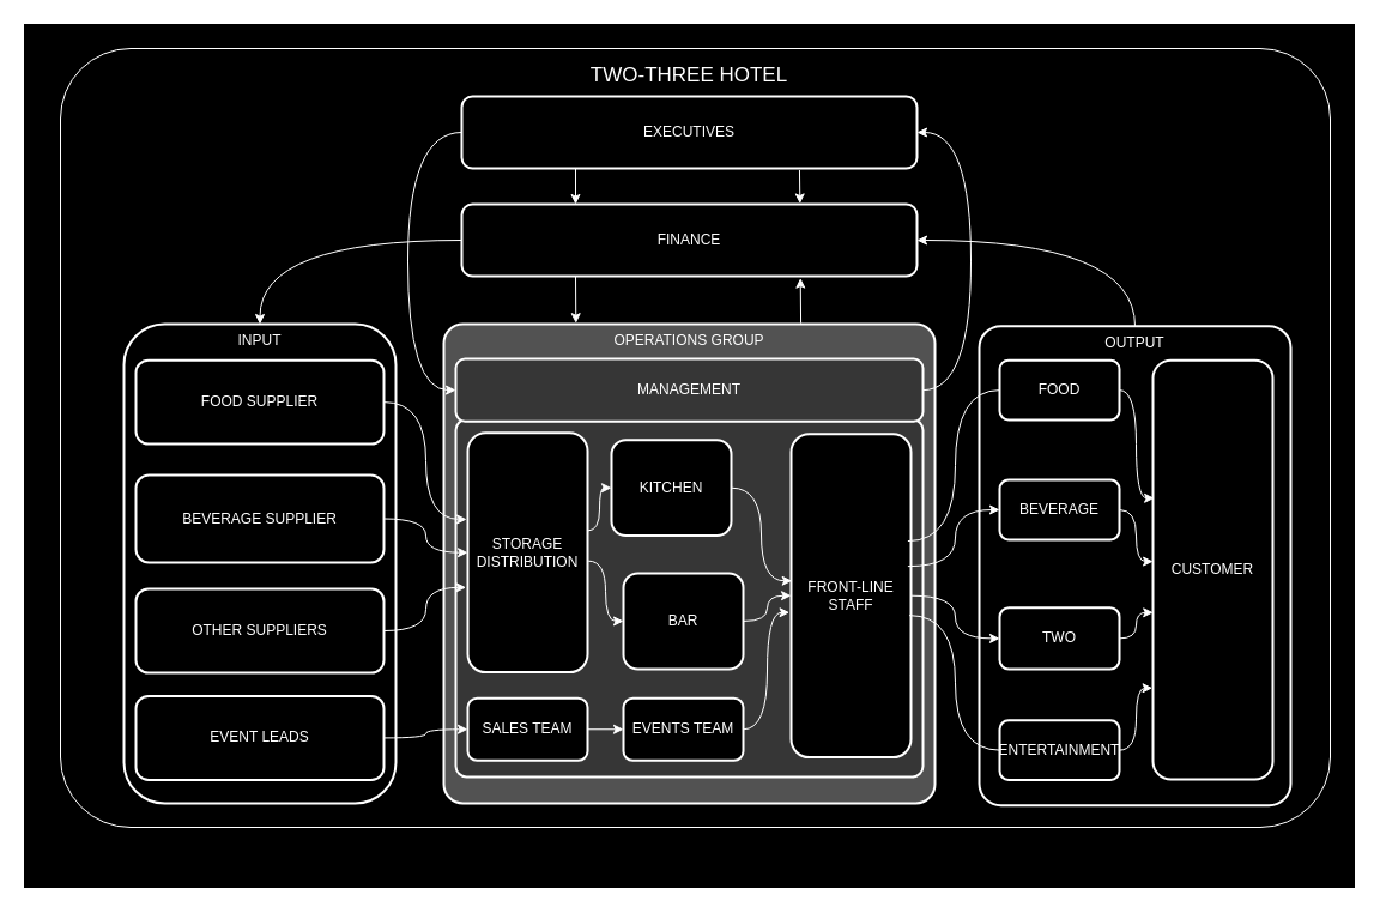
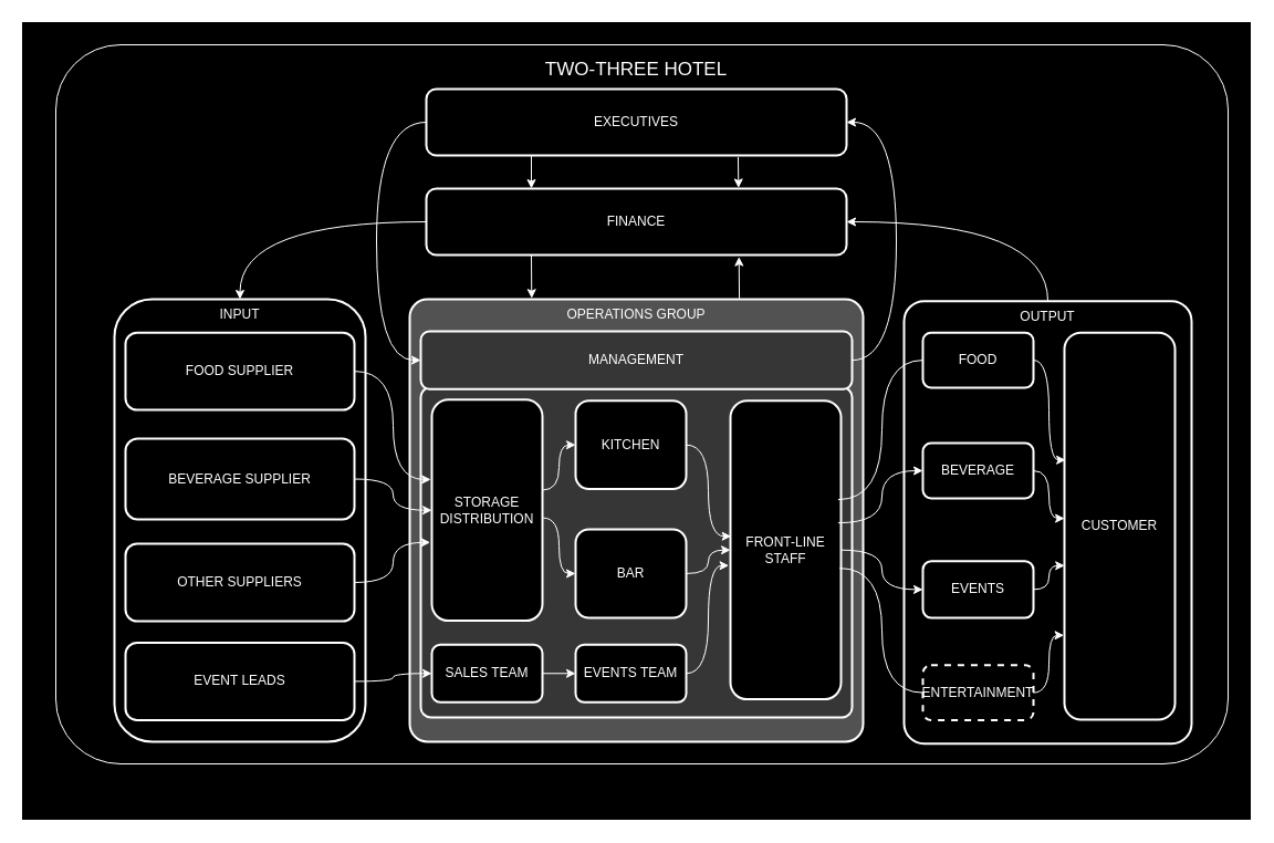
  <mxCell id="0" />
  <mxCell id="1" parent="0" />
  <mxCell id="2" value="" style="rounded=0;whiteSpace=wrap;html=1;fillColor=#000000;gradientColor=#000000;fillStyle=auto;" vertex="1" parent="1"><mxGeometry x="20" y="20" width="1110" height="720" as="geometry" /></mxCell>
  <mxCell id="3" value="" style="rounded=1;whiteSpace=wrap;html=1;fillColor=#000000;strokeColor=#FFFFFF;shadow=0;glass=0;arcSize=9;" vertex="1" parent="1"><mxGeometry x="50" y="40" width="1060" height="650" as="geometry" /></mxCell>
  <mxCell id="4" value="OUTPUT" style="rounded=1;whiteSpace=wrap;html=1;strokeWidth=2;fillWeight=4;hachureGap=8;hachureAngle=45;fillColor=#000000;strokeColor=#FFFFFF;fontColor=#FFFFFF;verticalAlign=top;arcSize=7;" vertex="1" parent="1"><mxGeometry x="817" y="271.69" width="260" height="400" as="geometry" /></mxCell>
  <mxCell id="5" value="INPUT" style="rounded=1;whiteSpace=wrap;html=1;strokeWidth=2;fillWeight=4;hachureGap=8;hachureAngle=45;fillColor=#000000;strokeColor=#FFFFFF;fontColor=#FFFFFF;verticalAlign=top;" vertex="1" parent="1"><mxGeometry x="103" y="270" width="227" height="400" as="geometry" /></mxCell>
  <mxCell id="6" value="CUSTOMER" style="rounded=1;whiteSpace=wrap;html=1;strokeWidth=2;fillWeight=4;hachureGap=8;hachureAngle=45;fillColor=#000000;strokeColor=#FFFFFF;fontColor=#FFFFFF;" vertex="1" parent="1"><mxGeometry x="962" y="300.21" width="100" height="349.79" as="geometry" /></mxCell>
  <mxCell id="7" value="FOOD" style="rounded=1;whiteSpace=wrap;html=1;strokeWidth=2;fillWeight=4;hachureGap=8;hachureAngle=45;fillColor=#000000;strokeColor=#FFFFFF;fontColor=#FFFFFF;" vertex="1" parent="1"><mxGeometry x="834" y="300.21" width="100" height="49.79" as="geometry" /></mxCell>
  <mxCell id="8" value="BEVERAGE" style="rounded=1;whiteSpace=wrap;html=1;strokeWidth=2;fillWeight=4;hachureGap=8;hachureAngle=45;fillColor=#000000;strokeColor=#FFFFFF;fontColor=#FFFFFF;" vertex="1" parent="1"><mxGeometry x="834" y="400" width="100" height="50" as="geometry" /></mxCell>
- <mxCell id="9" value="ENTERTAINMENT" style="rounded=1;whiteSpace=wrap;html=1;strokeWidth=2;fillWeight=4;hachureGap=8;hachureAngle=45;fillColor=#000000;strokeColor=#FFFFFF;fontColor=#FFFFFF;" vertex="1" parent="1"><mxGeometry x="834" y="600.84" width="100" height="49.58" as="geometry" /></mxCell>
- <mxCell id="10" value="TWO" style="rounded=1;whiteSpace=wrap;html=1;strokeWidth=2;fillWeight=4;hachureGap=8;hachureAngle=45;fillColor=#000000;strokeColor=#FFFFFF;fontColor=#FFFFFF;" vertex="1" parent="1"><mxGeometry x="834" y="506.8" width="100" height="51.15" as="geometry" /></mxCell>
+ <mxCell id="9" value="ENTERTAINMENT" style="rounded=1;whiteSpace=wrap;html=1;strokeWidth=2;fillWeight=4;hachureGap=8;hachureAngle=45;fillColor=#000000;strokeColor=#FFFFFF;fontColor=#FFFFFF;dashed=1;" vertex="1" parent="1"><mxGeometry x="834" y="600.84" width="100" height="49.58" as="geometry" /></mxCell>
+ <mxCell id="10" value="EVENTS" style="rounded=1;whiteSpace=wrap;html=1;strokeWidth=2;fillWeight=4;hachureGap=8;hachureAngle=45;fillColor=#000000;strokeColor=#FFFFFF;fontColor=#FFFFFF;" vertex="1" parent="1"><mxGeometry x="834" y="506.8" width="100" height="51.15" as="geometry" /></mxCell>
  <mxCell id="11" value="TWO-THREE HOTEL" style="rounded=1;whiteSpace=wrap;html=1;strokeWidth=2;fillWeight=4;hachureGap=8;hachureAngle=45;fillColor=#000000;strokeColor=none;fontColor=#FFFFFF;fontSize=17;" vertex="1" parent="1"><mxGeometry x="481.88" y="50" width="186.25" height="26.14" as="geometry" /></mxCell>
  <mxCell id="12" value="FOOD SUPPLIER" style="rounded=1;whiteSpace=wrap;html=1;strokeWidth=2;fillWeight=4;hachureGap=8;hachureAngle=45;fillColor=#000000;strokeColor=#FFFFFF;fontColor=#FFFFFF;" vertex="1" parent="1"><mxGeometry x="113" y="300.21" width="207" height="69.79" as="geometry" /></mxCell>
  <mxCell id="13" value="EVENT LEADS" style="rounded=1;whiteSpace=wrap;html=1;strokeWidth=2;fillWeight=4;hachureGap=8;hachureAngle=45;fillColor=#000000;strokeColor=#FFFFFF;fontColor=#FFFFFF;" vertex="1" parent="1"><mxGeometry x="113" y="580.42" width="207" height="70" as="geometry" /></mxCell>
  <mxCell id="14" value="OTHER SUPPLIERS" style="rounded=1;whiteSpace=wrap;html=1;strokeWidth=2;fillWeight=4;hachureGap=8;hachureAngle=45;fillColor=#000000;strokeColor=#FFFFFF;fontColor=#FFFFFF;" vertex="1" parent="1"><mxGeometry x="113" y="491" width="207" height="70" as="geometry" /></mxCell>
  <mxCell id="15" value="BEVERAGE SUPPLIER" style="rounded=1;whiteSpace=wrap;html=1;strokeWidth=2;fillWeight=4;hachureGap=8;hachureAngle=45;fillColor=#000000;strokeColor=#FFFFFF;fontColor=#FFFFFF;" vertex="1" parent="1"><mxGeometry x="113" y="396" width="207" height="73" as="geometry" /></mxCell>
  <mxCell id="16" value="OPERATIONS GROUP" style="rounded=1;whiteSpace=wrap;html=1;strokeWidth=2;fillWeight=4;hachureGap=8;hachureAngle=45;fillColor=#525252;strokeColor=#FFFFFF;fontColor=#FFFFFF;verticalAlign=top;arcSize=4;" vertex="1" parent="1"><mxGeometry x="370" y="270" width="410" height="400" as="geometry" /></mxCell>
  <mxCell id="17" value="MANAGEMENT" style="rounded=1;whiteSpace=wrap;html=1;strokeWidth=2;fillWeight=4;hachureGap=8;hachureAngle=45;fillColor=#363636;strokeColor=#FFFFFF;fontColor=#FFFFFF;arcSize=3;" vertex="1" parent="1"><mxGeometry x="380" y="349.58" width="390" height="298.34" as="geometry" /></mxCell>
  <mxCell id="18" value="STORAGE DISTRIBUTION" style="rounded=1;whiteSpace=wrap;html=1;strokeWidth=2;fillWeight=4;hachureGap=8;hachureAngle=45;fillColor=#000000;strokeColor=#FFFFFF;fontColor=#FFFFFF;" vertex="1" parent="1"><mxGeometry x="390" y="360.79" width="100" height="199.79" as="geometry" /></mxCell>
  <mxCell id="19" value="SALES TEAM" style="rounded=1;whiteSpace=wrap;html=1;strokeWidth=2;fillWeight=4;hachureGap=8;hachureAngle=45;fillColor=#000000;strokeColor=#FFFFFF;fontColor=#FFFFFF;" vertex="1" parent="1"><mxGeometry x="390" y="582.21" width="100" height="52.08" as="geometry" /></mxCell>
  <mxCell id="20" value="" style="endArrow=classic;html=1;rounded=0;exitX=1;exitY=0.5;exitDx=0;exitDy=0;entryX=-0.009;entryY=0.361;entryDx=0;entryDy=0;strokeColor=#FFFFFF;edgeStyle=orthogonalEdgeStyle;entryPerimeter=0;curved=1;" edge="1" parent="1" source="12" target="18"><mxGeometry width="50" height="50" relative="1" as="geometry"><mxPoint x="520" y="260" as="sourcePoint" /><mxPoint x="570" y="210" as="targetPoint" /></mxGeometry></mxCell>
  <mxCell id="21" value="" style="endArrow=classic;html=1;rounded=0;strokeColor=#FFFFFF;edgeStyle=orthogonalEdgeStyle;curved=1;" edge="1" parent="1" source="15" target="18"><mxGeometry width="50" height="50" relative="1" as="geometry"><mxPoint x="230" y="155" as="sourcePoint" /><mxPoint x="390" y="240" as="targetPoint" /></mxGeometry></mxCell>
  <mxCell id="22" value="" style="endArrow=classic;html=1;rounded=0;entryX=-0.014;entryY=0.646;entryDx=0;entryDy=0;strokeColor=#FFFFFF;exitX=1;exitY=0.5;exitDx=0;exitDy=0;edgeStyle=orthogonalEdgeStyle;curved=1;entryPerimeter=0;" edge="1" parent="1" source="14" target="18"><mxGeometry width="50" height="50" relative="1" as="geometry"><mxPoint x="230" y="225" as="sourcePoint" /><mxPoint x="280" y="226" as="targetPoint" /></mxGeometry></mxCell>
  <mxCell id="23" value="" style="endArrow=classic;html=1;rounded=0;strokeColor=#FFFFFF;exitX=1;exitY=0.5;exitDx=0;exitDy=0;entryX=0;entryY=0.5;entryDx=0;entryDy=0;edgeStyle=orthogonalEdgeStyle;curved=1;" edge="1" parent="1" source="13" target="19"><mxGeometry width="50" height="50" relative="1" as="geometry"><mxPoint x="230" y="225" as="sourcePoint" /><mxPoint x="280" y="226" as="targetPoint" /></mxGeometry></mxCell>
- <mxCell id="24" value="KITCHEN" style="rounded=1;whiteSpace=wrap;html=1;strokeWidth=2;fillWeight=4;hachureGap=8;hachureAngle=45;fillColor=#000000;strokeColor=#FFFFFF;fontColor=#FFFFFF;" vertex="1" parent="1"><mxGeometry x="510" y="366.79" width="100" height="79.79" as="geometry" /></mxCell>
+ <mxCell id="24" value="KITCHEN" style="rounded=1;whiteSpace=wrap;html=1;strokeWidth=2;fillWeight=4;hachureGap=8;hachureAngle=45;fillColor=#000000;strokeColor=#FFFFFF;fontColor=#FFFFFF;" vertex="1" parent="1"><mxGeometry x="520" y="361.79" width="100" height="79.79" as="geometry" /></mxCell>
  <mxCell id="25" value="BAR" style="rounded=1;whiteSpace=wrap;html=1;strokeWidth=2;fillWeight=4;hachureGap=8;hachureAngle=45;fillColor=#000000;strokeColor=#FFFFFF;fontColor=#FFFFFF;" vertex="1" parent="1"><mxGeometry x="520" y="477.95" width="100" height="80" as="geometry" /></mxCell>
  <mxCell id="26" value="FRONT-LINE STAFF" style="rounded=1;whiteSpace=wrap;html=1;strokeWidth=2;fillWeight=4;hachureGap=8;hachureAngle=45;fillColor=#000000;strokeColor=#FFFFFF;fontColor=#FFFFFF;" vertex="1" parent="1"><mxGeometry x="660" y="361.79" width="100" height="269.79" as="geometry" /></mxCell>
  <mxCell id="27" value="EVENTS TEAM" style="rounded=1;whiteSpace=wrap;html=1;strokeWidth=2;fillWeight=4;hachureGap=8;hachureAngle=45;fillColor=#000000;strokeColor=#FFFFFF;fontColor=#FFFFFF;" vertex="1" parent="1"><mxGeometry x="520" y="582.21" width="100" height="52.08" as="geometry" /></mxCell>
  <mxCell id="28" value="" style="endArrow=classic;html=1;rounded=0;entryX=0;entryY=0.5;entryDx=0;entryDy=0;strokeColor=#FFFFFF;exitX=1.007;exitY=0.535;exitDx=0;exitDy=0;exitPerimeter=0;edgeStyle=orthogonalEdgeStyle;curved=1;" edge="1" parent="1" source="18" target="25"><mxGeometry width="50" height="50" relative="1" as="geometry"><mxPoint x="230" y="225" as="sourcePoint" /><mxPoint x="270" y="226" as="targetPoint" /></mxGeometry></mxCell>
  <mxCell id="29" value="" style="endArrow=classic;html=1;rounded=0;entryX=0;entryY=0.5;entryDx=0;entryDy=0;strokeColor=#FFFFFF;exitX=1;exitY=0.409;exitDx=0;exitDy=0;exitPerimeter=0;edgeStyle=orthogonalEdgeStyle;curved=1;" edge="1" parent="1" source="18" target="24"><mxGeometry width="50" height="50" relative="1" as="geometry"><mxPoint x="371" y="237" as="sourcePoint" /><mxPoint x="400" y="285" as="targetPoint" /></mxGeometry></mxCell>
  <mxCell id="30" value="" style="endArrow=classic;html=1;rounded=0;entryX=0.007;entryY=0.454;entryDx=0;entryDy=0;strokeColor=#FFFFFF;exitX=1;exitY=0.5;exitDx=0;exitDy=0;edgeStyle=orthogonalEdgeStyle;curved=1;entryPerimeter=0;" edge="1" parent="1" source="24" target="26"><mxGeometry width="50" height="50" relative="1" as="geometry"><mxPoint x="370" y="212" as="sourcePoint" /><mxPoint x="400" y="170" as="targetPoint" /></mxGeometry></mxCell>
  <mxCell id="31" value="" style="endArrow=classic;html=1;rounded=0;entryX=0;entryY=0.5;entryDx=0;entryDy=0;strokeColor=#FFFFFF;exitX=1;exitY=0.5;exitDx=0;exitDy=0;edgeStyle=orthogonalEdgeStyle;curved=1;" edge="1" parent="1" source="25" target="26"><mxGeometry width="50" height="50" relative="1" as="geometry"><mxPoint x="500" y="170" as="sourcePoint" /><mxPoint x="541" y="253" as="targetPoint" /></mxGeometry></mxCell>
  <mxCell id="32" value="" style="endArrow=classic;html=1;rounded=0;entryX=-0.014;entryY=0.552;entryDx=0;entryDy=0;strokeColor=#FFFFFF;exitX=1;exitY=0.5;exitDx=0;exitDy=0;edgeStyle=orthogonalEdgeStyle;curved=1;entryPerimeter=0;" edge="1" parent="1" source="27" target="26"><mxGeometry width="50" height="50" relative="1" as="geometry"><mxPoint x="500" y="286" as="sourcePoint" /><mxPoint x="540" y="265" as="targetPoint" /></mxGeometry></mxCell>
  <mxCell id="33" value="MANAGEMENT" style="rounded=1;whiteSpace=wrap;html=1;strokeWidth=2;fillWeight=4;hachureGap=8;hachureAngle=45;fillColor=#363636;strokeColor=#FFFFFF;fontColor=#FFFFFF;" vertex="1" parent="1"><mxGeometry x="380" y="299.07" width="390" height="52.08" as="geometry" /></mxCell>
  <mxCell id="34" value="FINANCE" style="rounded=1;whiteSpace=wrap;html=1;strokeWidth=2;fillWeight=4;hachureGap=8;hachureAngle=45;fillColor=#000000;strokeColor=#FFFFFF;fontColor=#FFFFFF;" vertex="1" parent="1"><mxGeometry x="385" y="170" width="380" height="60" as="geometry" /></mxCell>
  <mxCell id="35" value="EXECUTIVES" style="rounded=1;whiteSpace=wrap;html=1;strokeWidth=2;fillWeight=4;hachureGap=8;hachureAngle=45;fillColor=#000000;strokeColor=#FFFFFF;fontColor=#FFFFFF;" vertex="1" parent="1"><mxGeometry x="385" y="80" width="380" height="60" as="geometry" /></mxCell>
  <mxCell id="36" value="" style="endArrow=classic;html=1;rounded=0;exitX=1;exitY=0.5;exitDx=0;exitDy=0;entryX=0;entryY=0.5;entryDx=0;entryDy=0;strokeColor=#FFFFFF;" edge="1" parent="1" source="19" target="27"><mxGeometry width="50" height="50" relative="1" as="geometry"><mxPoint x="460" y="300" as="sourcePoint" /><mxPoint x="510" y="250" as="targetPoint" /></mxGeometry></mxCell>
  <mxCell id="37" value="" style="endArrow=classic;html=1;rounded=0;entryX=0.269;entryY=-0.002;entryDx=0;entryDy=0;strokeColor=#FFFFFF;entryPerimeter=0;" edge="1" parent="1" target="16"><mxGeometry width="50" height="50" relative="1" as="geometry"><mxPoint x="480" y="230" as="sourcePoint" /><mxPoint x="540" y="448" as="targetPoint" /></mxGeometry></mxCell>
  <mxCell id="38" value="" style="endArrow=none;html=1;rounded=0;exitX=0.974;exitY=0.331;exitDx=0;exitDy=0;entryX=0;entryY=0.5;entryDx=0;entryDy=0;strokeColor=#FFFFFF;exitPerimeter=0;edgeStyle=orthogonalEdgeStyle;curved=1;" edge="1" parent="1" source="26" target="7"><mxGeometry width="50" height="50" relative="1" as="geometry"><mxPoint x="490" y="160" as="sourcePoint" /><mxPoint x="483" y="680" as="targetPoint" /></mxGeometry></mxCell>
  <mxCell id="39" value="" style="endArrow=none;html=1;rounded=0;exitX=0.986;exitY=0.561;exitDx=0;exitDy=0;entryX=0;entryY=0.5;entryDx=0;entryDy=0;strokeColor=#FFFFFF;exitPerimeter=0;edgeStyle=orthogonalEdgeStyle;curved=1;" edge="1" parent="1" source="26" target="9"><mxGeometry width="50" height="50" relative="1" as="geometry"><mxPoint x="767" y="461" as="sourcePoint" /><mxPoint x="844" y="335" as="targetPoint" /></mxGeometry></mxCell>
  <mxCell id="40" value="" style="endArrow=classic;html=1;rounded=0;exitX=1;exitY=0.5;exitDx=0;exitDy=0;entryX=0;entryY=0.5;entryDx=0;entryDy=0;strokeColor=#FFFFFF;edgeStyle=orthogonalEdgeStyle;curved=1;" edge="1" parent="1" source="26" target="10"><mxGeometry width="50" height="50" relative="1" as="geometry"><mxPoint x="769" y="523" as="sourcePoint" /><mxPoint x="844" y="555" as="targetPoint" /></mxGeometry></mxCell>
  <mxCell id="41" value="" style="endArrow=classic;html=1;rounded=0;exitX=0.974;exitY=0.409;exitDx=0;exitDy=0;entryX=0;entryY=0.5;entryDx=0;entryDy=0;strokeColor=#FFFFFF;exitPerimeter=0;edgeStyle=orthogonalEdgeStyle;curved=1;" edge="1" parent="1" source="26" target="8"><mxGeometry width="50" height="50" relative="1" as="geometry"><mxPoint x="770" y="507" as="sourcePoint" /><mxPoint x="844" y="483" as="targetPoint" /></mxGeometry></mxCell>
  <mxCell id="42" value="" style="endArrow=classic;html=1;rounded=0;exitX=1;exitY=0.5;exitDx=0;exitDy=0;entryX=0.011;entryY=0.329;entryDx=0;entryDy=0;strokeColor=#FFFFFF;entryPerimeter=0;edgeStyle=orthogonalEdgeStyle;curved=1;" edge="1" parent="1" source="7" target="6"><mxGeometry width="50" height="50" relative="1" as="geometry"><mxPoint x="490" y="160" as="sourcePoint" /><mxPoint x="483" y="680" as="targetPoint" /></mxGeometry></mxCell>
  <mxCell id="43" value="" style="endArrow=classic;html=1;rounded=0;exitX=1;exitY=0.5;exitDx=0;exitDy=0;entryX=0.001;entryY=0.48;entryDx=0;entryDy=0;strokeColor=#FFFFFF;entryPerimeter=0;edgeStyle=orthogonalEdgeStyle;curved=1;" edge="1" parent="1" source="8" target="6"><mxGeometry width="50" height="50" relative="1" as="geometry"><mxPoint x="944" y="335" as="sourcePoint" /><mxPoint x="980" y="390" as="targetPoint" /></mxGeometry></mxCell>
  <mxCell id="44" value="" style="endArrow=classic;html=1;rounded=0;exitX=1;exitY=0.5;exitDx=0;exitDy=0;strokeColor=#FFFFFF;entryX=0.002;entryY=0.602;entryDx=0;entryDy=0;entryPerimeter=0;edgeStyle=orthogonalEdgeStyle;curved=1;" edge="1" parent="1" source="10" target="6"><mxGeometry width="50" height="50" relative="1" as="geometry"><mxPoint x="944" y="435" as="sourcePoint" /><mxPoint x="960" y="450" as="targetPoint" /></mxGeometry></mxCell>
  <mxCell id="45" value="" style="endArrow=classic;html=1;rounded=0;exitX=1;exitY=0.5;exitDx=0;exitDy=0;entryX=-0.004;entryY=0.782;entryDx=0;entryDy=0;strokeColor=#FFFFFF;entryPerimeter=0;edgeStyle=orthogonalEdgeStyle;curved=1;" edge="1" parent="1" source="9" target="6"><mxGeometry width="50" height="50" relative="1" as="geometry"><mxPoint x="490" y="160" as="sourcePoint" /><mxPoint x="483" y="680" as="targetPoint" /></mxGeometry></mxCell>
  <mxCell id="46" value="" style="endArrow=classic;html=1;rounded=0;entryX=0.744;entryY=1.027;entryDx=0;entryDy=0;strokeColor=#FFFFFF;exitX=0.727;exitY=-0.002;exitDx=0;exitDy=0;exitPerimeter=0;entryPerimeter=0;" edge="1" parent="1" source="16" target="34"><mxGeometry width="50" height="50" relative="1" as="geometry"><mxPoint x="490" y="240" as="sourcePoint" /><mxPoint x="490" y="279" as="targetPoint" /></mxGeometry></mxCell>
  <mxCell id="47" value="" style="endArrow=classic;html=1;rounded=0;entryX=0.5;entryY=0;entryDx=0;entryDy=0;strokeColor=#FFFFFF;exitX=0;exitY=0.5;exitDx=0;exitDy=0;edgeStyle=orthogonalEdgeStyle;curved=1;" edge="1" parent="1" source="34" target="5"><mxGeometry width="50" height="50" relative="1" as="geometry"><mxPoint x="490" y="240" as="sourcePoint" /><mxPoint x="490" y="279" as="targetPoint" /><Array as="points"><mxPoint x="217" y="200" /></Array></mxGeometry></mxCell>
  <mxCell id="48" value="" style="endArrow=classic;html=1;rounded=0;entryX=1;entryY=0.5;entryDx=0;entryDy=0;strokeColor=#FFFFFF;exitX=0.5;exitY=0;exitDx=0;exitDy=0;edgeStyle=orthogonalEdgeStyle;curved=1;" edge="1" parent="1" source="4" target="34"><mxGeometry width="50" height="50" relative="1" as="geometry"><mxPoint x="395" y="210" as="sourcePoint" /><mxPoint x="227" y="280" as="targetPoint" /><Array as="points"><mxPoint x="947" y="200" /></Array></mxGeometry></mxCell>
  <mxCell id="49" value="" style="endArrow=classic;html=1;rounded=0;strokeColor=#FFFFFF;exitX=0.25;exitY=1;exitDx=0;exitDy=0;" edge="1" parent="1" source="35"><mxGeometry width="50" height="50" relative="1" as="geometry"><mxPoint x="490" y="240" as="sourcePoint" /><mxPoint x="480" y="170" as="targetPoint" /></mxGeometry></mxCell>
  <mxCell id="50" value="" style="endArrow=classic;html=1;rounded=0;strokeColor=#FFFFFF;exitX=0.742;exitY=1.025;exitDx=0;exitDy=0;entryX=0.743;entryY=-0.009;entryDx=0;entryDy=0;entryPerimeter=0;exitPerimeter=0;" edge="1" parent="1" source="35" target="34"><mxGeometry width="50" height="50" relative="1" as="geometry"><mxPoint x="490" y="150" as="sourcePoint" /><mxPoint x="490" y="180" as="targetPoint" /></mxGeometry></mxCell>
  <mxCell id="51" value="" style="endArrow=classic;html=1;rounded=0;strokeColor=#FFFFFF;exitX=0;exitY=0.5;exitDx=0;exitDy=0;entryX=0;entryY=0.5;entryDx=0;entryDy=0;edgeStyle=orthogonalEdgeStyle;curved=1;" edge="1" parent="1" source="35" target="33"><mxGeometry width="50" height="50" relative="1" as="geometry"><mxPoint x="490" y="150" as="sourcePoint" /><mxPoint x="490" y="180" as="targetPoint" /><Array as="points"><mxPoint x="340" y="110" /><mxPoint x="340" y="325" /></Array></mxGeometry></mxCell>
  <mxCell id="52" value="" style="endArrow=none;html=1;rounded=0;strokeColor=#FFFFFF;exitX=1;exitY=0.5;exitDx=0;exitDy=0;entryX=1;entryY=0.5;entryDx=0;entryDy=0;edgeStyle=orthogonalEdgeStyle;curved=1;startArrow=classic;startFill=1;endFill=0;" edge="1" parent="1" source="35" target="33"><mxGeometry width="50" height="50" relative="1" as="geometry"><mxPoint x="677" y="152" as="sourcePoint" /><mxPoint x="677" y="179" as="targetPoint" /><Array as="points"><mxPoint x="810" y="110" /><mxPoint x="810" y="325" /></Array></mxGeometry></mxCell>
